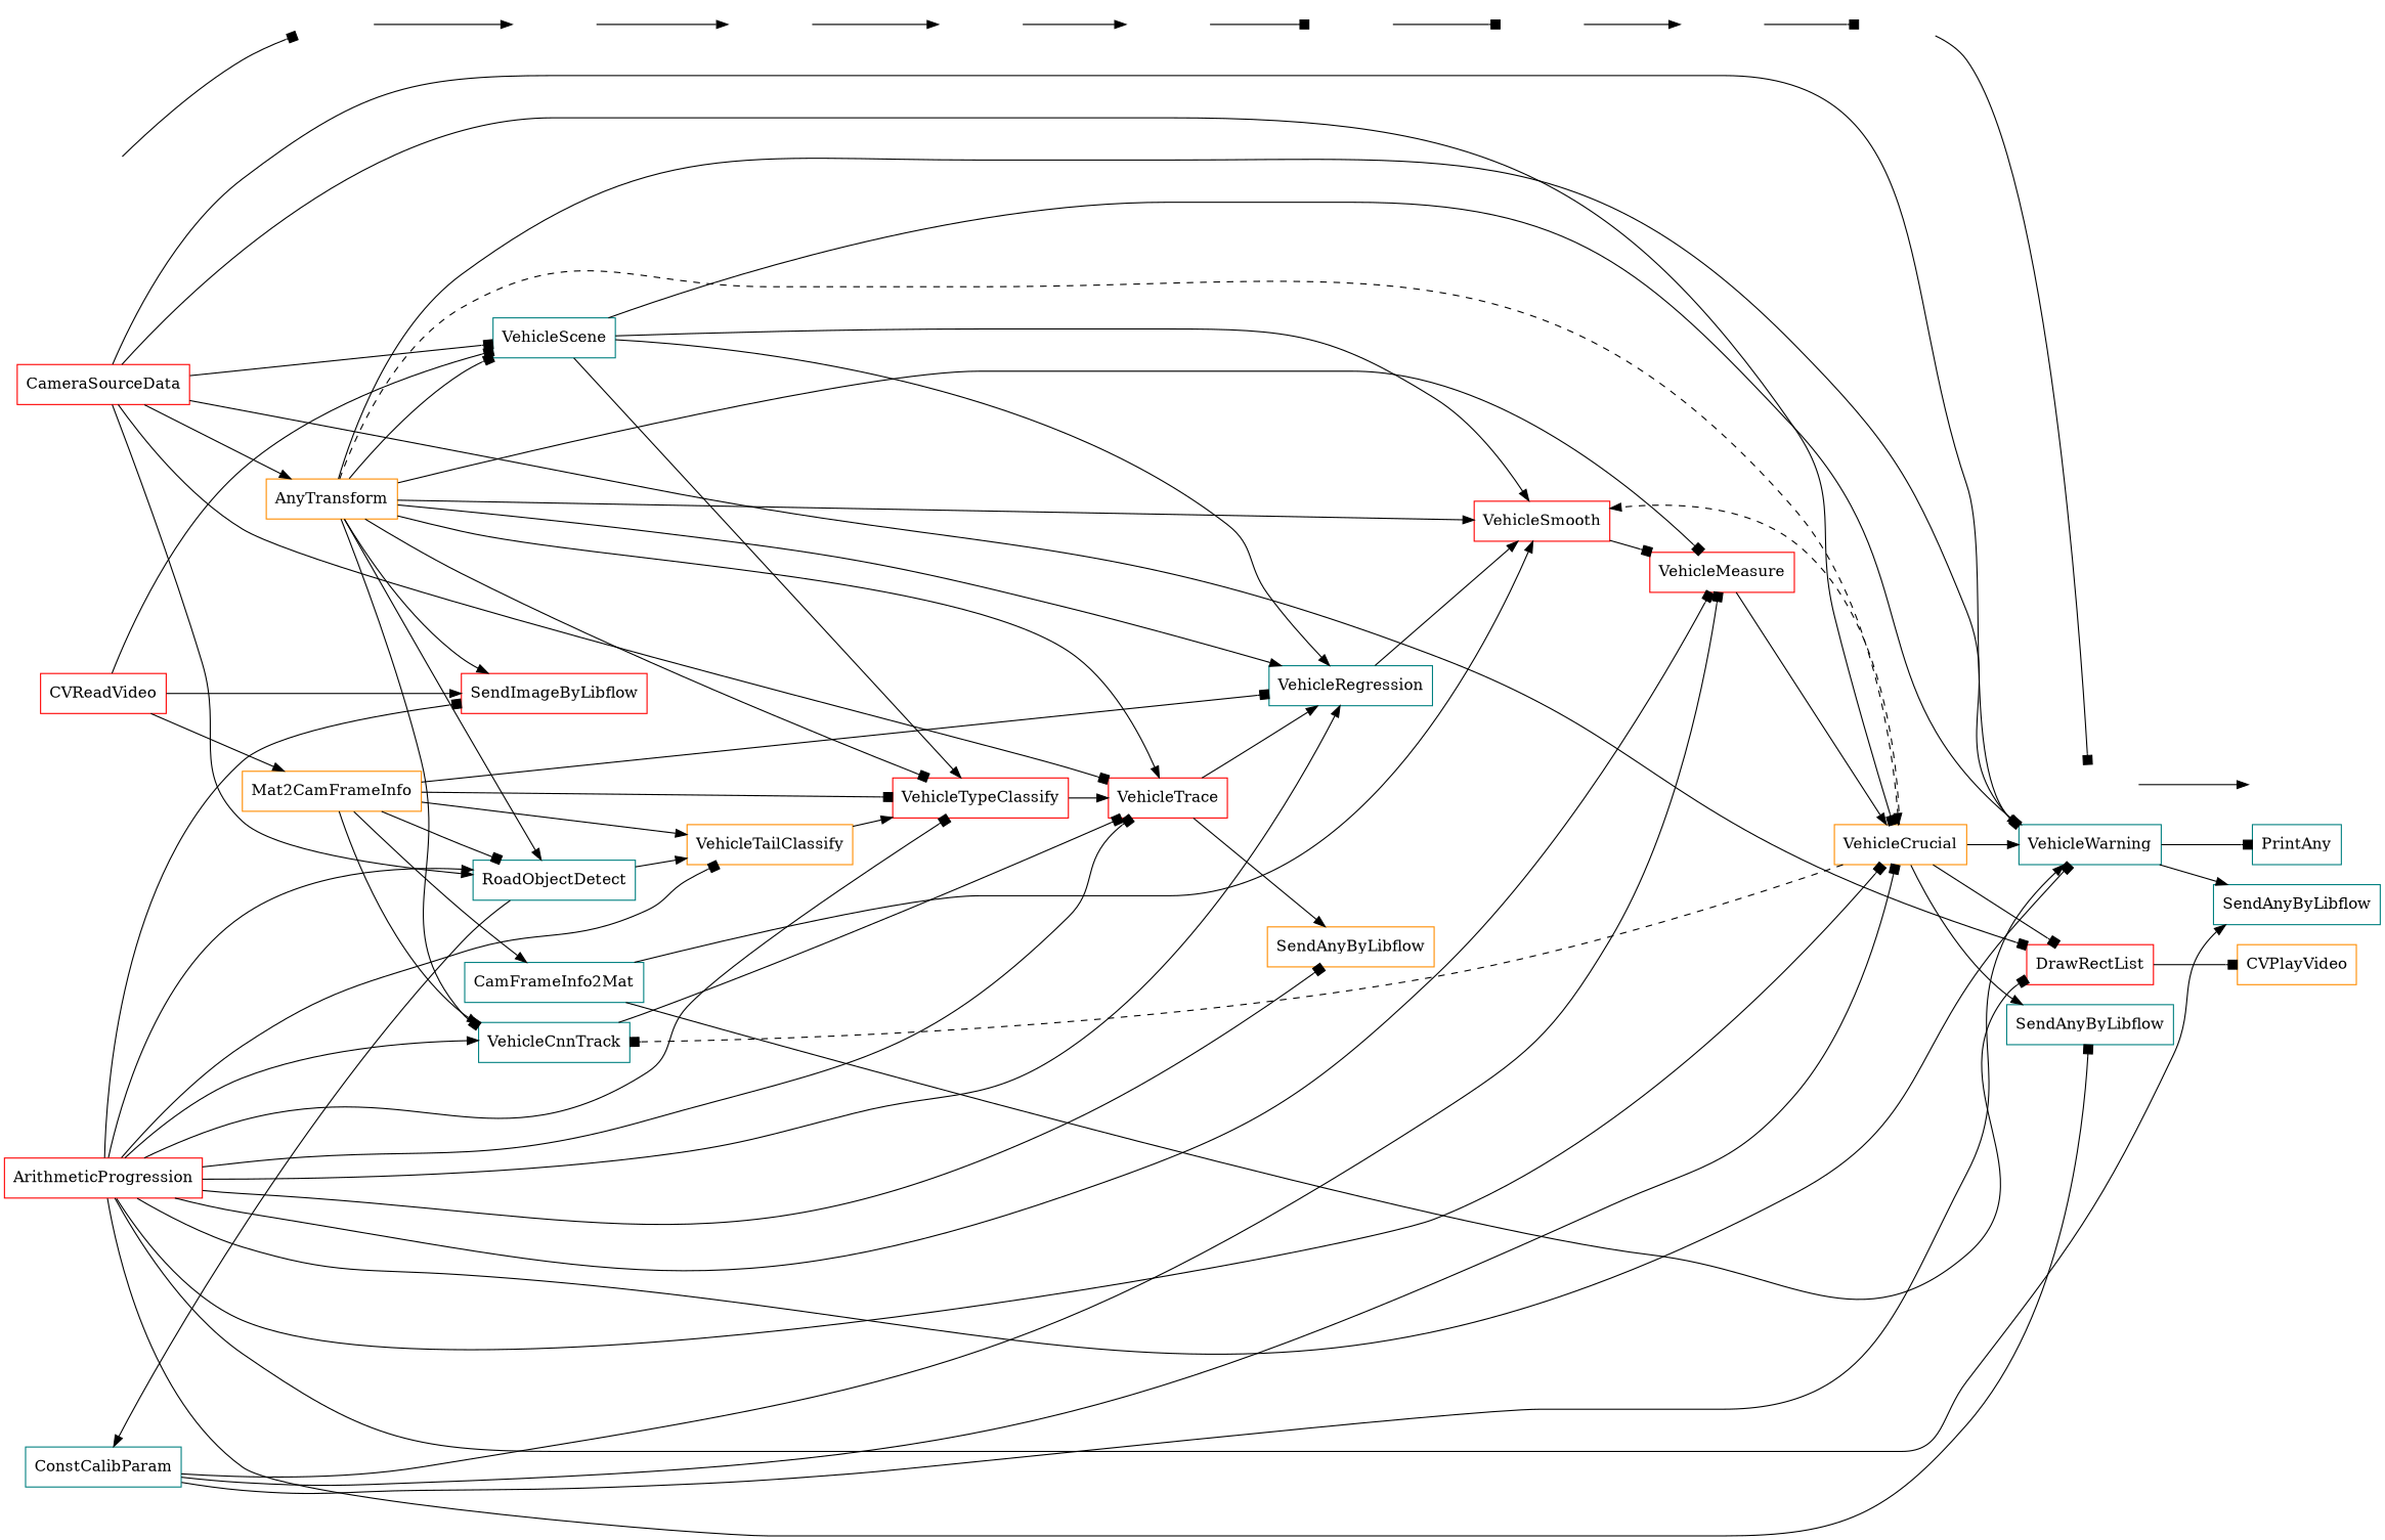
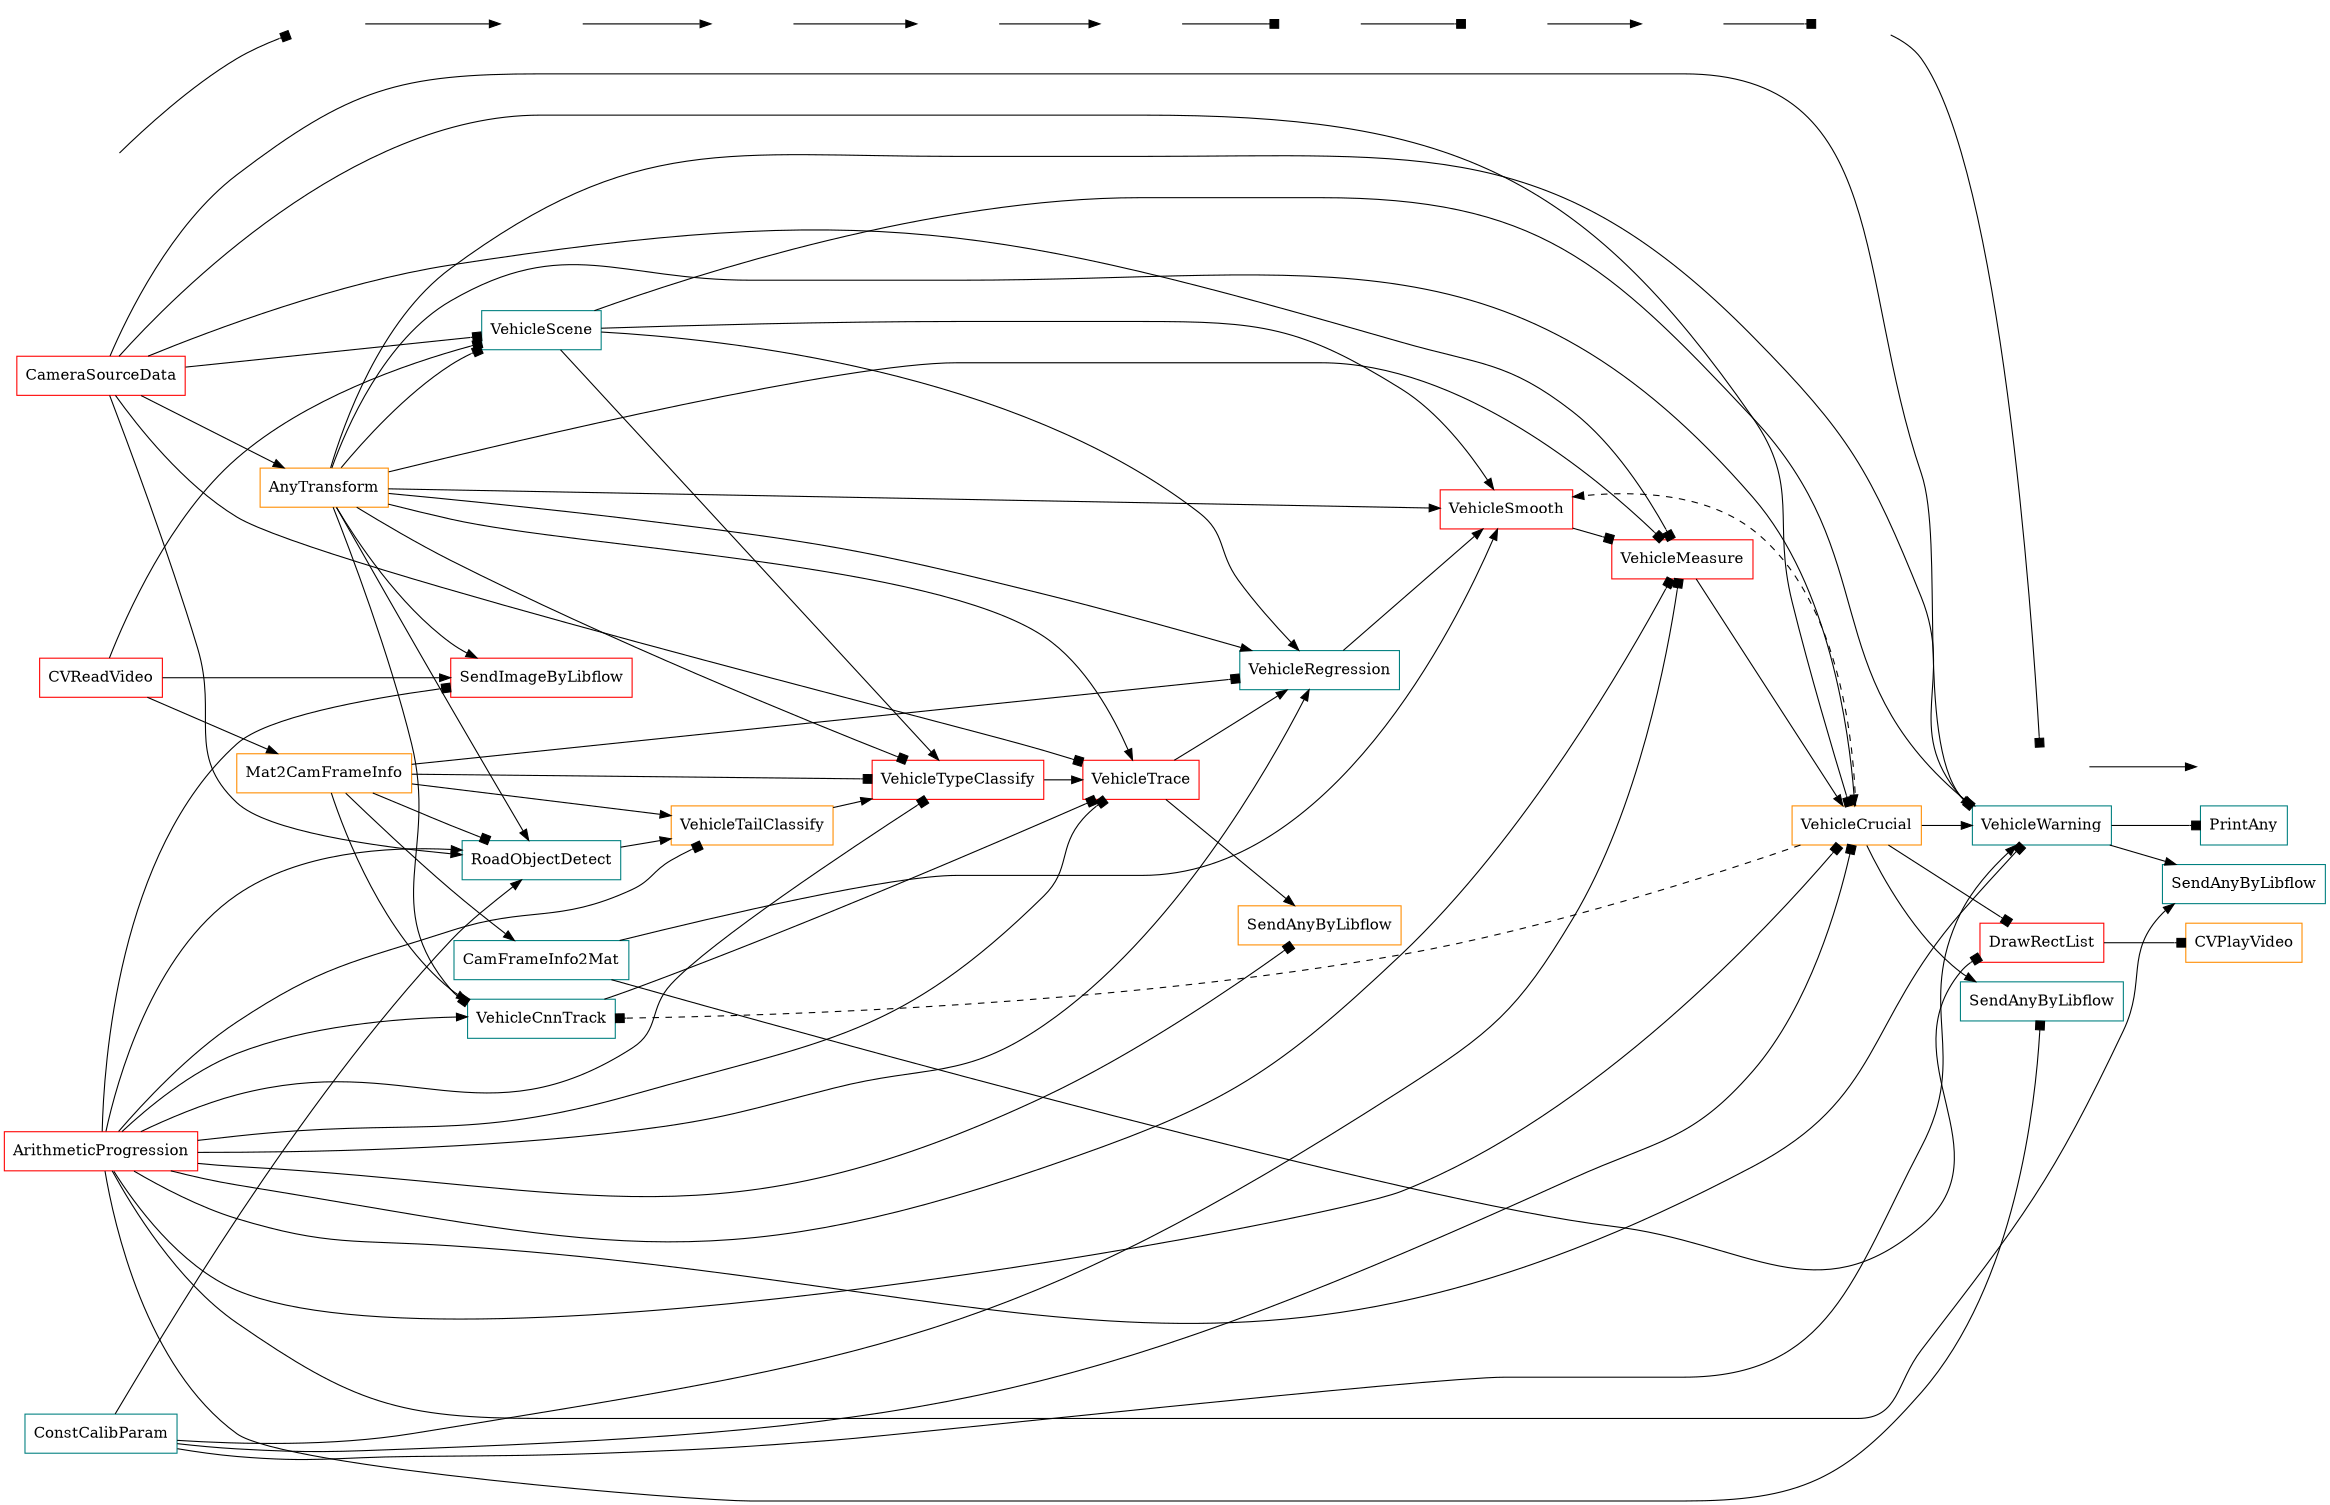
  digraph {
    rankdir=LR
    node [shape=box]
    edge [arrowhead=normal]
    n1 [color=teal label=ConstCalibParam]
    n2 [color=red label=ArithmeticProgression]
    n3 [color=red label=CVReadVideo]
    n4 [color=red label=CameraSourceData]
    rank0 [style=invisible shape=""]
    n6 [color=darkorange label=Mat2CamFrameInfo]
    n7 [color=darkorange label=AnyTransform]
    rank1 [style=invisible shape=""]
    n9 [color=teal label=VehicleScene]
    n10 [color=red label=SendImageByLibflow]
    n11 [color=teal label=RoadObjectDetect]
    n12 [color=teal label=CamFrameInfo2Mat]
    n13 [color=teal label=VehicleCnnTrack]
    rank2 [style=invisible shape=""]
    n15 [color=darkorange label=VehicleTailClassify]
    rank3 [style=invisible shape=""]
    n17 [color=red label=VehicleTypeClassify]
    rank4 [style=invisible shape=""]
    n19 [color=red label=VehicleTrace]
    rank5 [style=invisible shape=""]
    n21 [color=teal label=VehicleRegression]
    n22 [color=darkorange label=SendAnyByLibflow]
    rank6 [style=invisible shape=""]
    n24 [color=red label=VehicleSmooth]
    rank7 [style=invisible shape=""]
    n26 [color=red label=VehicleMeasure]
    rank8 [style=invisible shape=""]
    n28 [color=darkorange label=VehicleCrucial]
    rank9 [style=invisible shape=""]
    n30 [color=teal label=VehicleWarning]
    n31 [color=red label=DrawRectList]
    n32 [color=teal label=SendAnyByLibflow]
    rank10 [style=invisible shape=""]
    n34 [color=teal label=PrintAny]
    n35 [color=teal label=SendAnyByLibflow]
    n36 [color=darkorange label=CVPlayVideo]
    rank11 [style=invisible shape=""]
    subgraph sub_1 {
      subgraph sub_2 {
        rank=same
        n1
        n2
        n3
        n4
        rank0
      }
      subgraph sub_3 {
        rank=same
        n6
        n7
        rank1
      }
      subgraph sub_4 {
        rank=same
        n9
        n10
        n11
        n12
        n13
        rank2
      }
      subgraph sub_5 {
        rank=same
        n15
        rank3
      }
      subgraph sub_6 {
        rank=same
        n17
        rank4
      }
      subgraph sub_7 {
        rank=same
        n19
        rank5
      }
      subgraph sub_8 {
        rank=same
        n21
        n22
        rank6
      }
      subgraph sub_9 {
        rank=same
        n24
        rank7
      }
      subgraph sub_10 {
        rank=same
        n26
        rank8
      }
      subgraph sub_11 {
        rank=same
        n28
        rank9
      }
      subgraph sub_12 {
        rank=same
        n30
        n31
        n32
        rank10
      }
      subgraph sub_13 {
        rank=same
        n34
        n35
        n36
        rank11
      }
    }
-   n11 -> n1
+   n1 -> n11
    n1 -> n26 [arrowhead=box]
    n1 -> n28 [arrowhead=box]
    n1 -> n30
    n2 -> n1 [style=invis arrowhead=""]
    n2 -> n10 [arrowhead=box]
    n2 -> n11
    n2 -> n13
    n2 -> n15 [arrowhead=box]
    n2 -> n17 [arrowhead=box]
    n2 -> n19 [arrowhead=box]
    n2 -> n21
    n2 -> n22 [arrowhead=box]
    n2 -> n26 [arrowhead=box]
    n2 -> n28 [arrowhead=box]
    n2 -> n30 [arrowhead=box]
    n2 -> n32 [arrowhead=box]
    n2 -> n35
    n3 -> n2 [style=invis arrowhead=""]
    n3 -> n6
    n3 -> n9 [arrowhead=box]
    n3 -> n10
    n4 -> n3 [style=invis arrowhead=""]
    n4 -> n7
    n4 -> n9 [arrowhead=box]
    n4 -> n11
    n4 -> n19 [arrowhead=box]
-   n4 -> n31 [arrowhead=box]
+   n4 -> n26 [arrowhead=box]
    n4 -> n28 [arrowhead=box]
    n4 -> n30 [arrowhead=box]
    rank0 -> n4 [style=invis arrowhead=""]
    rank0 -> rank1 [arrowhead=box]
    n6 -> n11 [arrowhead=box]
    n6 -> n12
    n6 -> n13
    n6 -> n15
    n6 -> n17 [arrowhead=box]
    n6 -> n21 [arrowhead=box]
    n7 -> n6 [style=invis arrowhead=""]
    n7 -> n9 [arrowhead=box]
    n7 -> n10
    n7 -> n11
    n7 -> n13 [arrowhead=box]
    n7 -> n17 [arrowhead=box]
    n7 -> n19
    n7 -> n21
    n7 -> n24
    n7 -> n26 [arrowhead=box]
-   n7 -> n28 [style=dashed]
+   n7 -> n28
    n7 -> n30
    rank1 -> n7 [style=invis arrowhead=""]
    rank1 -> rank2
    n9 -> n10 [style=invis arrowhead=""]
    n9 -> n17
    n9 -> n21
    n9 -> n24
    n9 -> n30
    n10 -> n11 [style=invis arrowhead=""]
    n11 -> n12 [style=invis arrowhead=""]
    n11 -> n15
    n12 -> n13 [style=invis arrowhead=""]
    n12 -> n24
    n12 -> n31 [arrowhead=box]
    n13 -> n19 [arrowhead=box]
    rank2 -> n9 [style=invis arrowhead=""]
    rank2 -> rank3
    n15 -> n17
    rank3 -> n15 [style=invis arrowhead=""]
    rank3 -> rank4
    n17 -> n19
    rank4 -> n17 [style=invis arrowhead=""]
    rank4 -> rank5
    n19 -> n21
    n19 -> n22
    rank5 -> n19 [style=invis arrowhead=""]
    rank5 -> rank6 [arrowhead=box]
    n21 -> n22 [style=invis arrowhead=""]
    n21 -> n24
    rank6 -> n21 [style=invis arrowhead=""]
    rank6 -> rank7 [arrowhead=box]
    n24 -> n26 [arrowhead=box]
    rank7 -> n24 [style=invis arrowhead=""]
    rank7 -> rank8
    n26 -> n28
    rank8 -> n26 [style=invis arrowhead=""]
    rank8 -> rank9 [arrowhead=box]
    n28 -> n13 [arrowhead=box style=dashed]
    n28 -> n24 [style=dashed]
    n28 -> n30
    n28 -> n31 [arrowhead=box]
    n28 -> n32
    rank9 -> n28 [style=invis arrowhead=""]
    rank9 -> rank10 [arrowhead=box]
    n30 -> n31 [style=invis arrowhead=""]
    n30 -> n34 [arrowhead=box]
    n30 -> n35
    n31 -> n32 [style=invis arrowhead=""]
    n31 -> n36 [arrowhead=box]
    rank10 -> n30 [style=invis arrowhead=""]
    rank10 -> rank11
    n34 -> n35 [style=invis arrowhead=""]
    n35 -> n36 [style=invis arrowhead=""]
    rank11 -> n34 [style=invis arrowhead=""]
  }
